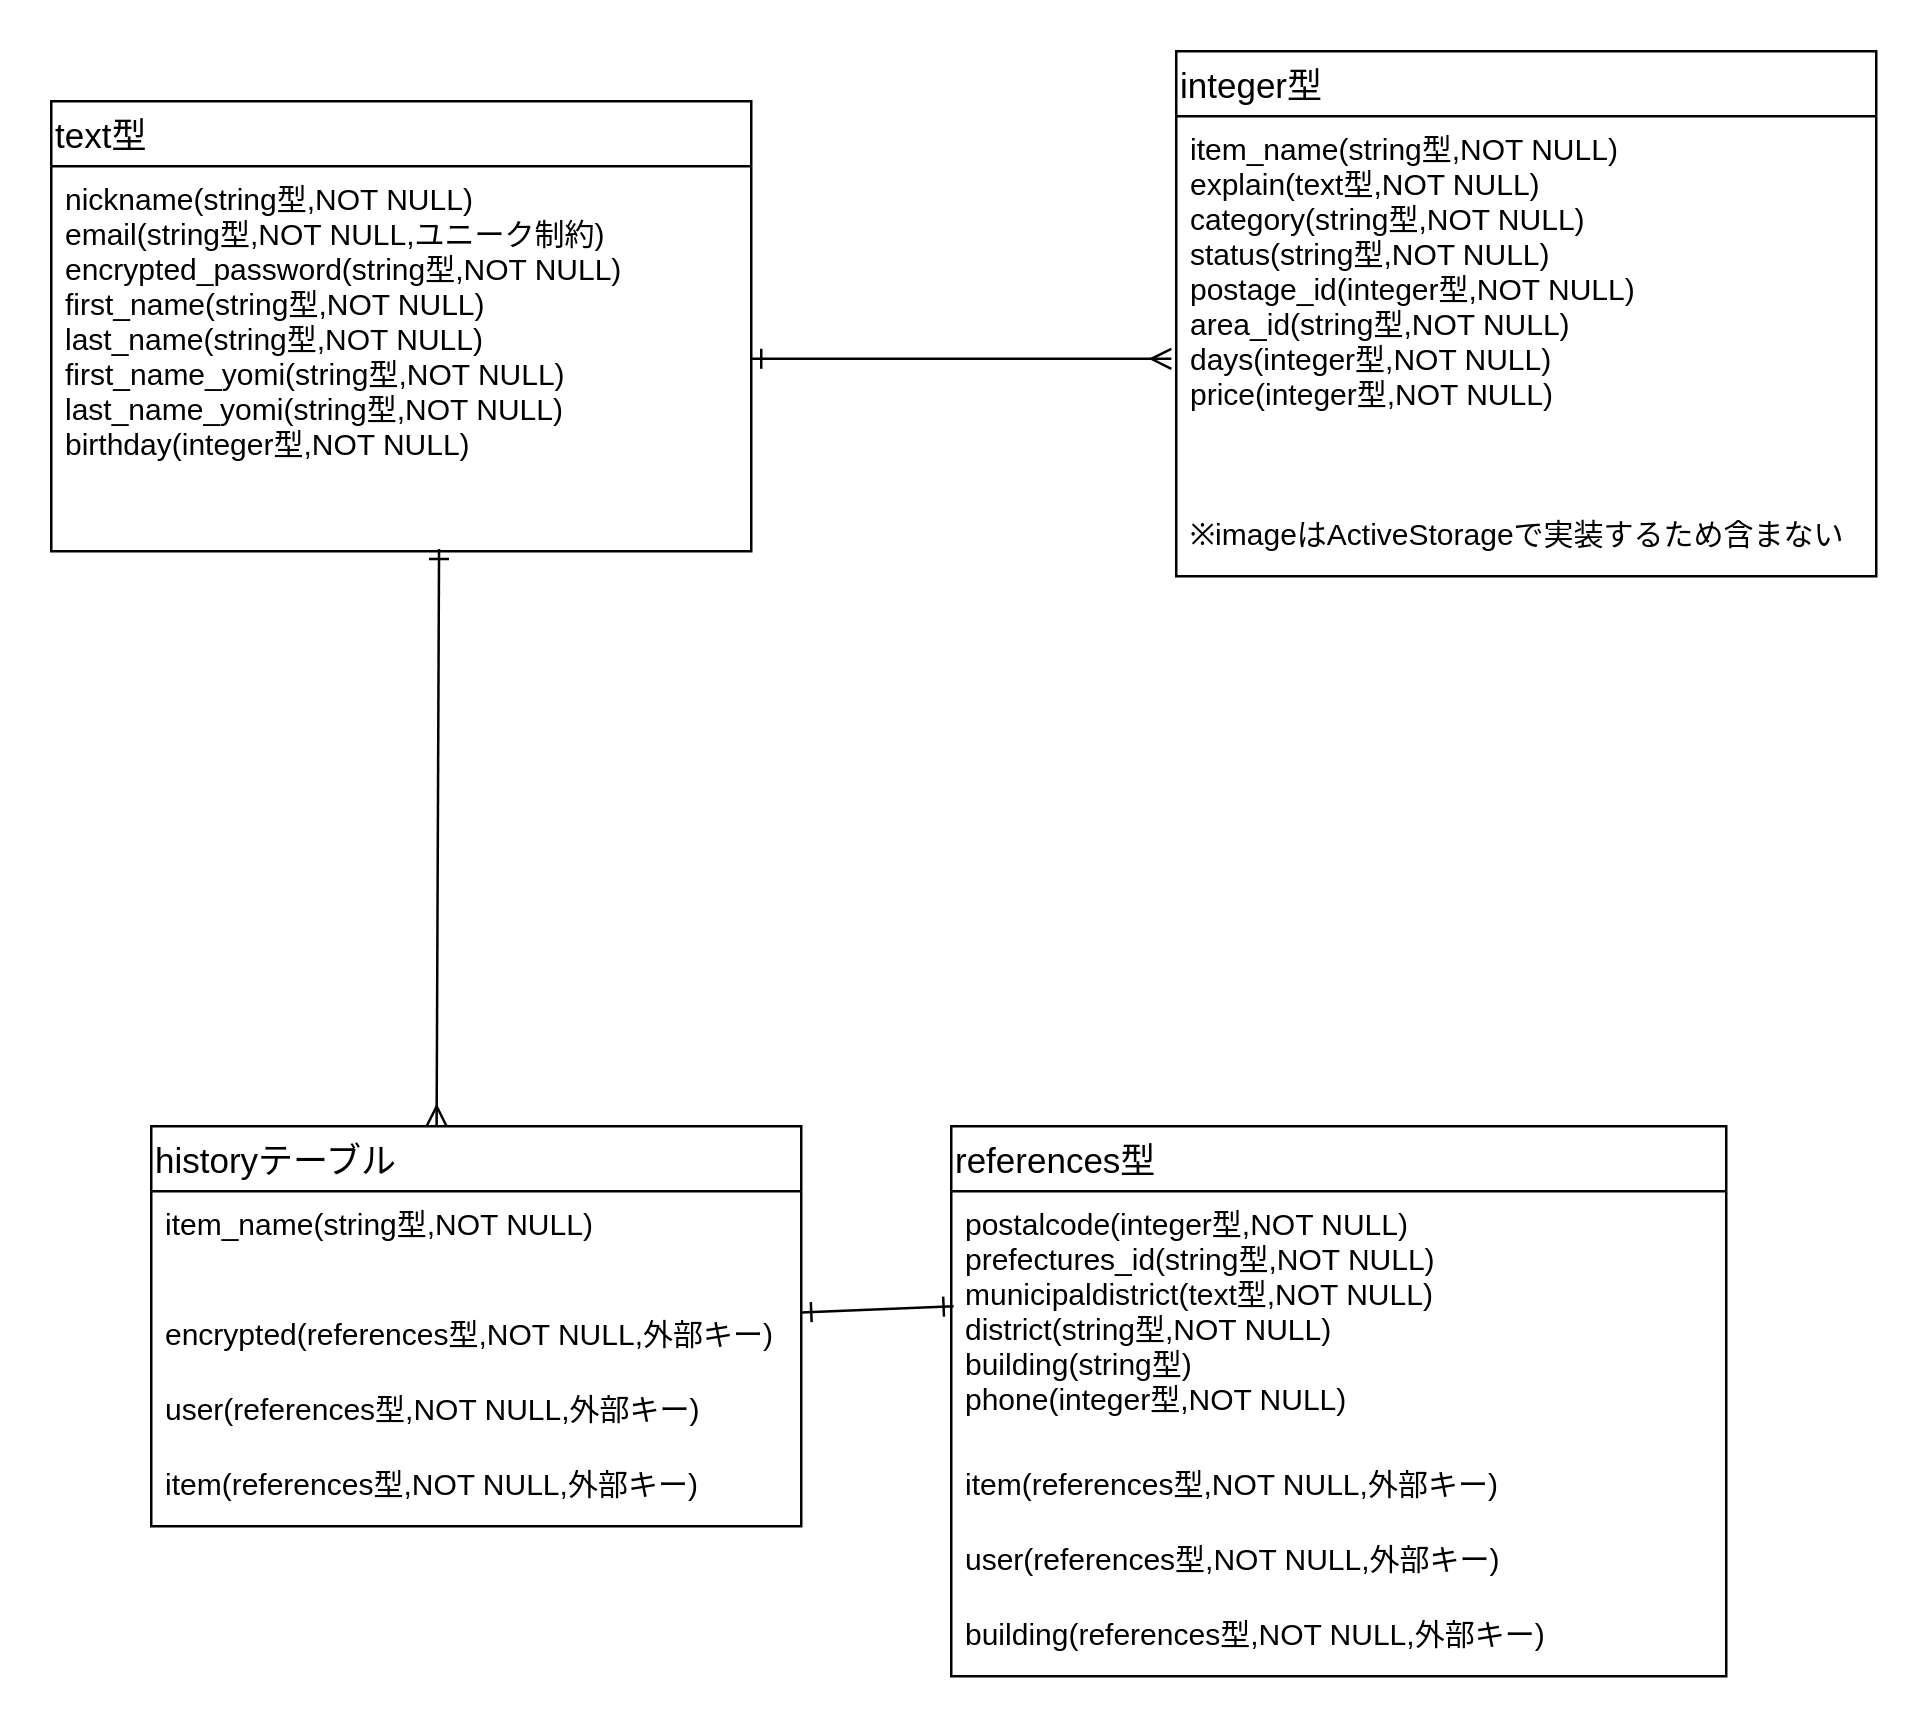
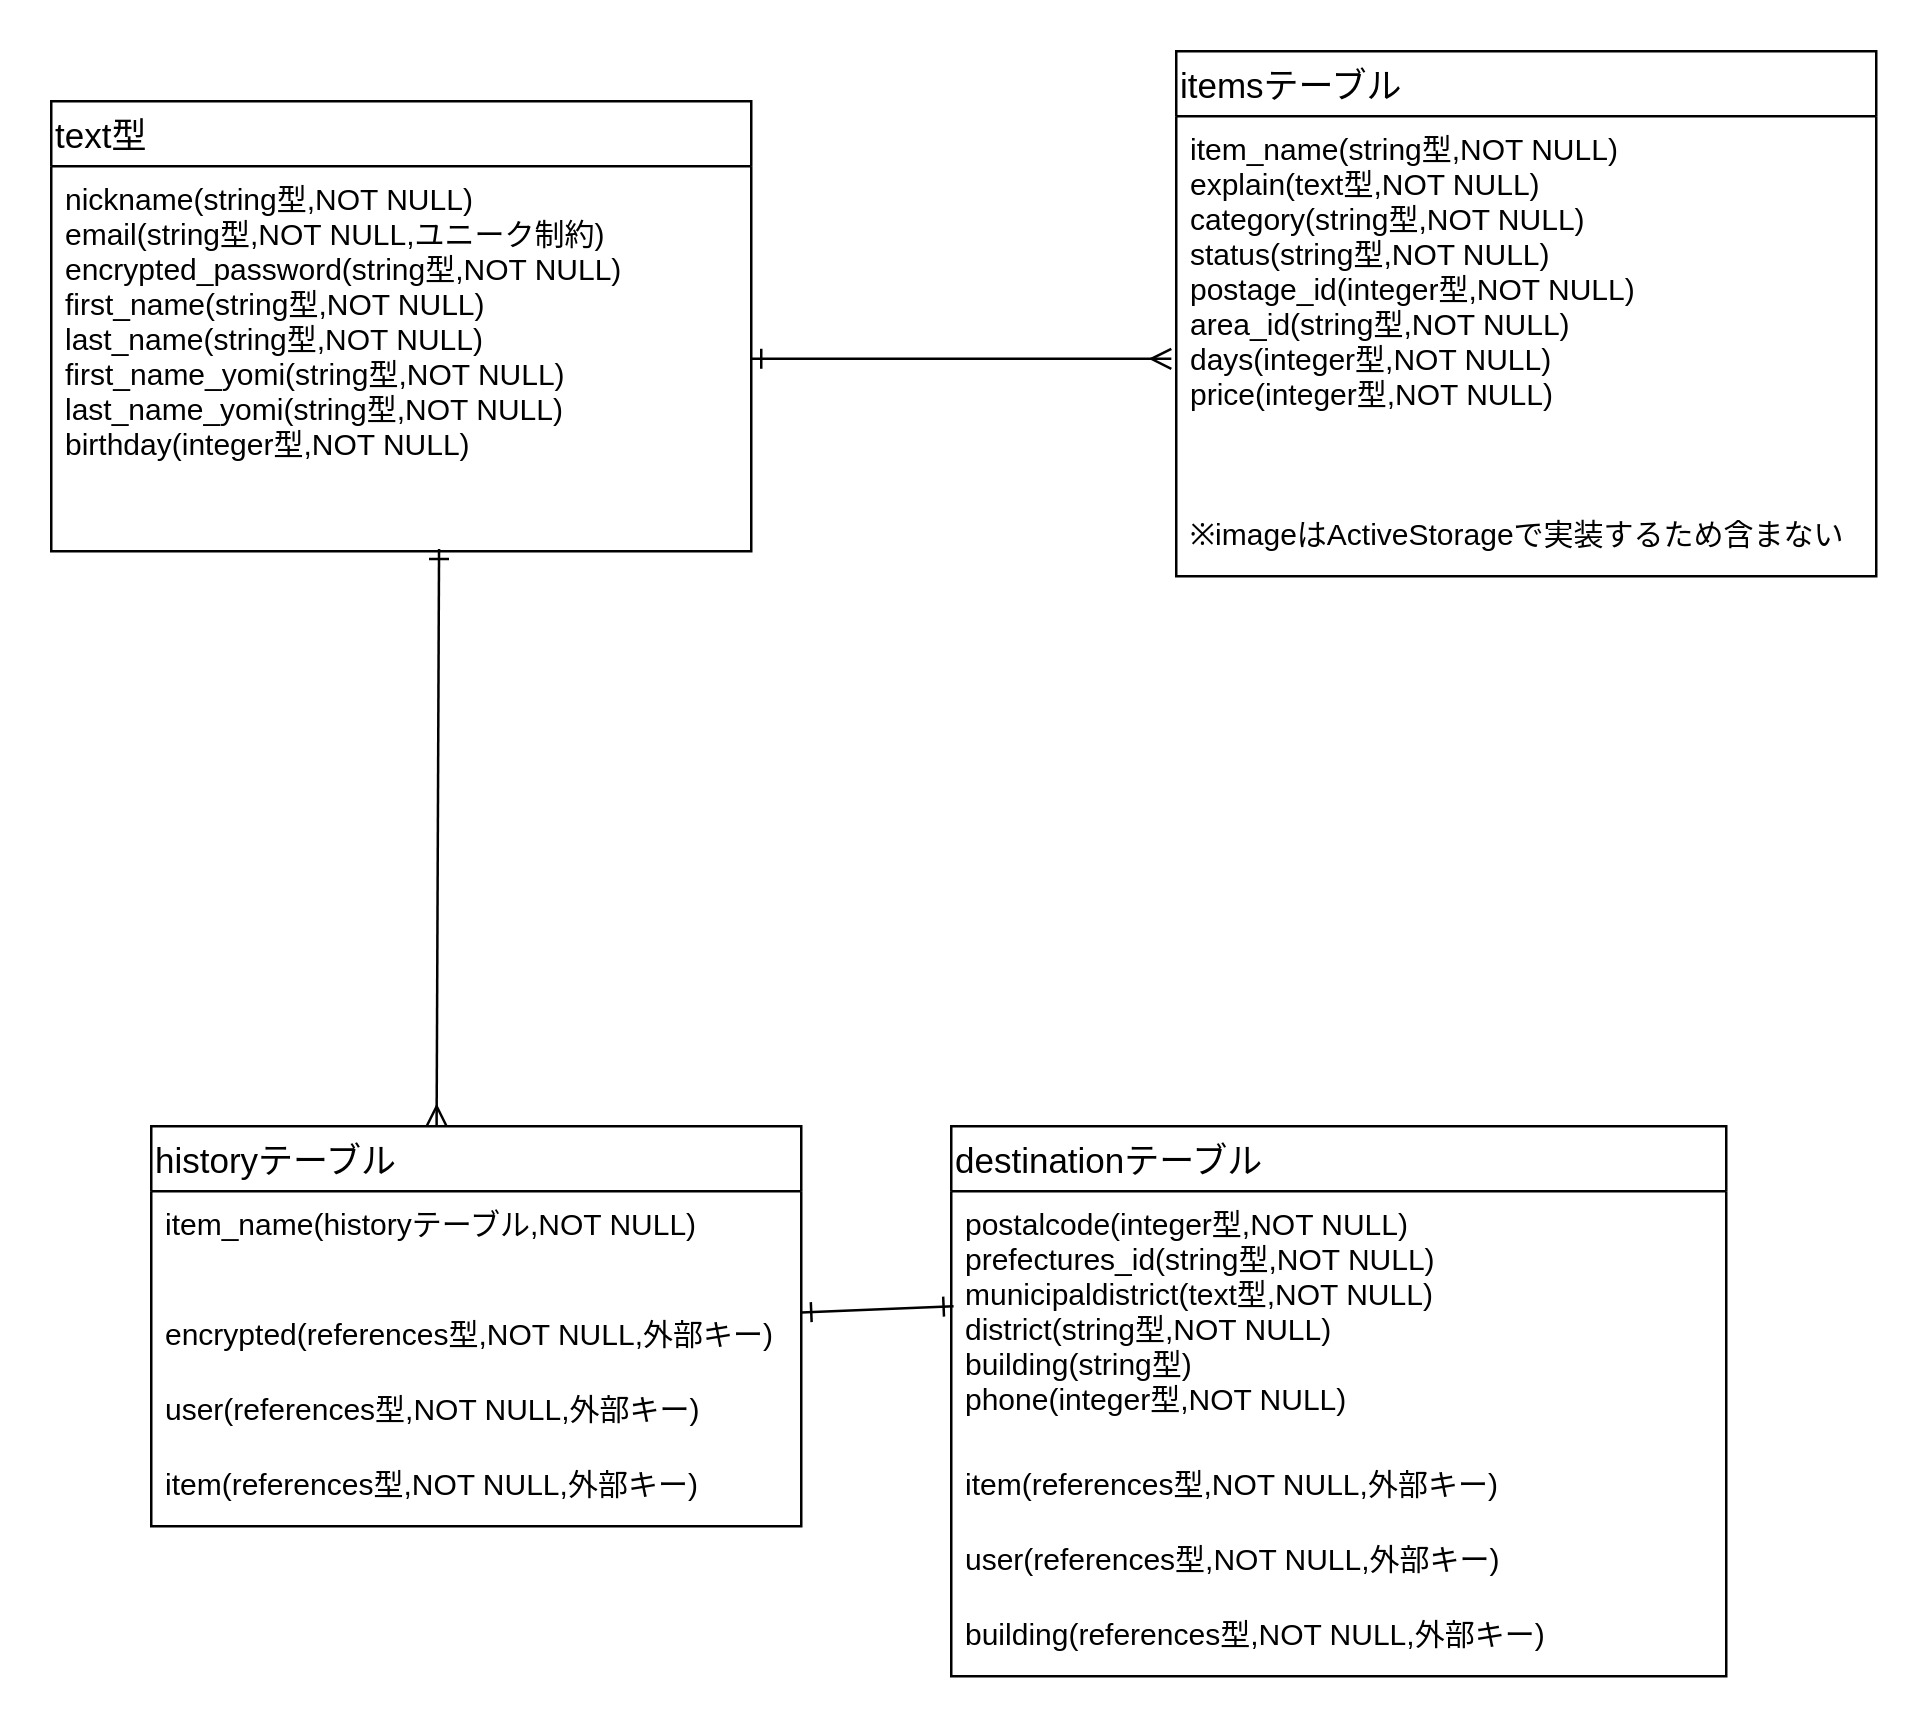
  <mxCell id="0" />
  <mxCell id="1" parent="0" />
  <mxCell id="2" value="text型" style="swimlane;fontStyle=0;childLayout=stackLayout;horizontal=1;startSize=26;horizontalStack=0;resizeParent=1;resizeParentMax=0;resizeLast=0;collapsible=1;marginBottom=0;align=left;fontSize=14;spacingTop=0;" parent="1" vertex="1"><mxGeometry x="20" y="40" width="280" height="180" as="geometry" /></mxCell>
  <mxCell id="3" value="nickname(string型,NOT NULL)&#10;email(string型,NOT NULL,ユニーク制約)&#10;encrypted_password(string型,NOT NULL)&#10;first_name(string型,NOT NULL)&#10;last_name(string型,NOT NULL)&#10;first_name_yomi(string型,NOT NULL)&#10;last_name_yomi(string型,NOT NULL)&#10;birthday(integer型,NOT NULL)&#10;" style="text;strokeColor=none;fillColor=none;spacingLeft=4;spacingRight=4;overflow=hidden;rotatable=0;points=[[0,0.5],[1,0.5]];portConstraint=eastwest;fontSize=12;spacingTop=0;spacing=2;spacingBottom=0;" parent="2" vertex="1"><mxGeometry y="26" width="280" height="154" as="geometry" /></mxCell>
- <mxCell id="4" value="integer型" style="swimlane;fontStyle=0;childLayout=stackLayout;horizontal=1;startSize=26;horizontalStack=0;resizeParent=1;resizeParentMax=0;resizeLast=0;collapsible=1;marginBottom=0;align=left;fontSize=14;" parent="1" vertex="1"><mxGeometry x="470" y="20" width="280" height="210" as="geometry" /></mxCell>
+ <mxCell id="4" value="itemsテーブル" style="swimlane;fontStyle=0;childLayout=stackLayout;horizontal=1;startSize=26;horizontalStack=0;resizeParent=1;resizeParentMax=0;resizeLast=0;collapsible=1;marginBottom=0;align=left;fontSize=14;" parent="1" vertex="1"><mxGeometry x="470" y="20" width="280" height="210" as="geometry" /></mxCell>
  <mxCell id="5" value="item_name(string型,NOT NULL)&#10;explain(text型,NOT NULL)&#10;category(string型,NOT NULL)&#10;status(string型,NOT NULL)&#10;postage_id(integer型,NOT NULL)&#10;area_id(string型,NOT NULL)&#10;days(integer型,NOT NULL)&#10;price(integer型,NOT NULL)" style="text;strokeColor=none;fillColor=none;spacingLeft=4;spacingRight=4;overflow=hidden;rotatable=0;points=[[0,0.5],[1,0.5]];portConstraint=eastwest;fontSize=12;spacingTop=0;" parent="4" vertex="1"><mxGeometry y="26" width="280" height="154" as="geometry" /></mxCell>
  <mxCell id="6" value="※imageはActiveStorageで実装するため含まない" style="text;strokeColor=none;fillColor=none;spacingLeft=4;spacingRight=4;overflow=hidden;rotatable=0;points=[[0,0.5],[1,0.5]];portConstraint=eastwest;fontSize=12;" parent="4" vertex="1"><mxGeometry y="180" width="280" height="30" as="geometry" /></mxCell>
- <mxCell id="7" value="references型" style="swimlane;fontStyle=0;childLayout=stackLayout;horizontal=1;startSize=26;horizontalStack=0;resizeParent=1;resizeParentMax=0;resizeLast=0;collapsible=1;marginBottom=0;align=left;fontSize=14;" parent="1" vertex="1"><mxGeometry x="380" y="450" width="310" height="220" as="geometry" /></mxCell>
+ <mxCell id="7" value="destinationテーブル" style="swimlane;fontStyle=0;childLayout=stackLayout;horizontal=1;startSize=26;horizontalStack=0;resizeParent=1;resizeParentMax=0;resizeLast=0;collapsible=1;marginBottom=0;align=left;fontSize=14;" parent="1" vertex="1"><mxGeometry x="380" y="450" width="310" height="220" as="geometry" /></mxCell>
  <mxCell id="8" value="postalcode(integer型,NOT NULL)&#10;prefectures_id(string型,NOT NULL)&#10;municipaldistrict(text型,NOT NULL)&#10;district(string型,NOT NULL)&#10;building(string型)&#10;phone(integer型,NOT NULL)" style="text;strokeColor=none;fillColor=none;spacingLeft=4;spacingRight=4;overflow=hidden;rotatable=0;points=[[0,0.5],[1,0.5]];portConstraint=eastwest;fontSize=12;" parent="7" vertex="1"><mxGeometry y="26" width="310" height="104" as="geometry" /></mxCell>
  <mxCell id="9" value="item(references型,NOT NULL,外部キー)" style="text;strokeColor=none;fillColor=none;spacingLeft=4;spacingRight=4;overflow=hidden;rotatable=0;points=[[0,0.5],[1,0.5]];portConstraint=eastwest;fontSize=12;" parent="7" vertex="1"><mxGeometry y="130" width="310" height="30" as="geometry" /></mxCell>
  <mxCell id="10" value="user(references型,NOT NULL,外部キー)" style="text;strokeColor=none;fillColor=none;spacingLeft=4;spacingRight=4;overflow=hidden;rotatable=0;points=[[0,0.5],[1,0.5]];portConstraint=eastwest;fontSize=12;" parent="7" vertex="1"><mxGeometry y="160" width="310" height="30" as="geometry" /></mxCell>
  <mxCell id="11" value="building(references型,NOT NULL,外部キー)" style="text;strokeColor=none;fillColor=none;spacingLeft=4;spacingRight=4;overflow=hidden;rotatable=0;points=[[0,0.5],[1,0.5]];portConstraint=eastwest;fontSize=12;" parent="7" vertex="1"><mxGeometry y="190" width="310" height="30" as="geometry" /></mxCell>
  <mxCell id="12" value="" style="edgeStyle=none;rounded=1;html=1;startArrow=ERone;startFill=0;endArrow=ERone;endFill=0;entryX=0.003;entryY=0.442;entryDx=0;entryDy=0;entryPerimeter=0;" parent="1" source="13" target="8" edge="1"><mxGeometry relative="1" as="geometry" /></mxCell>
  <mxCell id="13" value="historyテーブル" style="swimlane;fontStyle=0;childLayout=stackLayout;horizontal=1;startSize=26;horizontalStack=0;resizeParent=1;resizeParentMax=0;resizeLast=0;collapsible=1;marginBottom=0;align=left;fontSize=14;" parent="1" vertex="1"><mxGeometry x="60" y="450" width="260" height="160" as="geometry" /></mxCell>
- <mxCell id="14" value="item_name(string型,NOT NULL)&#10;" style="text;strokeColor=none;fillColor=none;spacingLeft=4;spacingRight=4;overflow=hidden;rotatable=0;points=[[0,0.5],[1,0.5]];portConstraint=eastwest;fontSize=12;" parent="13" vertex="1"><mxGeometry y="26" width="260" height="44" as="geometry" /></mxCell>
+ <mxCell id="14" value="item_name(historyテーブル,NOT NULL)&#10;" style="text;strokeColor=none;fillColor=none;spacingLeft=4;spacingRight=4;overflow=hidden;rotatable=0;points=[[0,0.5],[1,0.5]];portConstraint=eastwest;fontSize=12;" parent="13" vertex="1"><mxGeometry y="26" width="260" height="44" as="geometry" /></mxCell>
  <mxCell id="15" value="encrypted(references型,NOT NULL,外部キー)" style="text;strokeColor=none;fillColor=none;spacingLeft=4;spacingRight=4;overflow=hidden;rotatable=0;points=[[0,0.5],[1,0.5]];portConstraint=eastwest;fontSize=12;" parent="13" vertex="1"><mxGeometry y="70" width="260" height="30" as="geometry" /></mxCell>
  <mxCell id="16" value="user(references型,NOT NULL,外部キー)" style="text;strokeColor=none;fillColor=none;spacingLeft=4;spacingRight=4;overflow=hidden;rotatable=0;points=[[0,0.5],[1,0.5]];portConstraint=eastwest;fontSize=12;" vertex="1" parent="13"><mxGeometry y="100" width="260" height="30" as="geometry" /></mxCell>
  <mxCell id="17" value="item(references型,NOT NULL,外部キー)" style="text;strokeColor=none;fillColor=none;spacingLeft=4;spacingRight=4;overflow=hidden;rotatable=0;points=[[0,0.5],[1,0.5]];portConstraint=eastwest;fontSize=12;" parent="13" vertex="1"><mxGeometry y="130" width="260" height="30" as="geometry" /></mxCell>
  <mxCell id="18" style="edgeStyle=none;rounded=1;html=1;entryX=0.439;entryY=0;entryDx=0;entryDy=0;entryPerimeter=0;endArrow=ERmany;endFill=0;startArrow=ERone;startFill=0;exitX=0.554;exitY=0.994;exitDx=0;exitDy=0;exitPerimeter=0;" parent="1" source="3" target="13" edge="1"><mxGeometry relative="1" as="geometry" /></mxCell>
  <mxCell id="19" style="edgeStyle=none;rounded=1;html=1;entryX=-0.007;entryY=0.63;entryDx=0;entryDy=0;entryPerimeter=0;startArrow=ERone;startFill=0;endArrow=ERmany;endFill=0;" parent="1" source="3" target="5" edge="1"><mxGeometry relative="1" as="geometry" /></mxCell>
